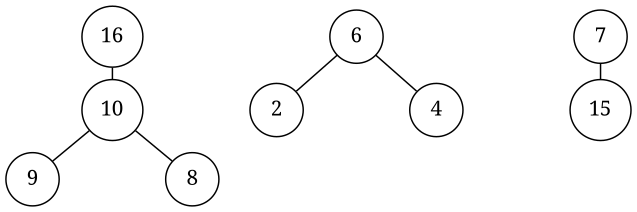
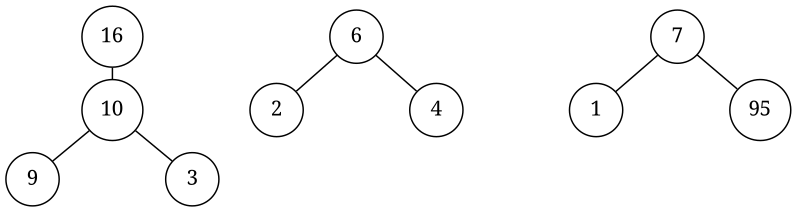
  digraph {
    fontname="Noto Serif"
    nodesep=1
    ordering=out
    ranksep=0.1
    node [fontname="Noto Serif" shape=circle]
    edge [arrowhead=none arrowsize=0.8 arrowtail=none fontname="Noto Serif"]
    16
    10
    9
-   3 [label=8]
+   3
    n5 [label=6]
    2
    4
    7
-   15
+   1
+   15 [label=95]
    16 -> 10
    10 -> 9
    10 -> 3
    n5 -> 2
    n5 -> 4
+   7 -> 1
    7 -> 15
  }
